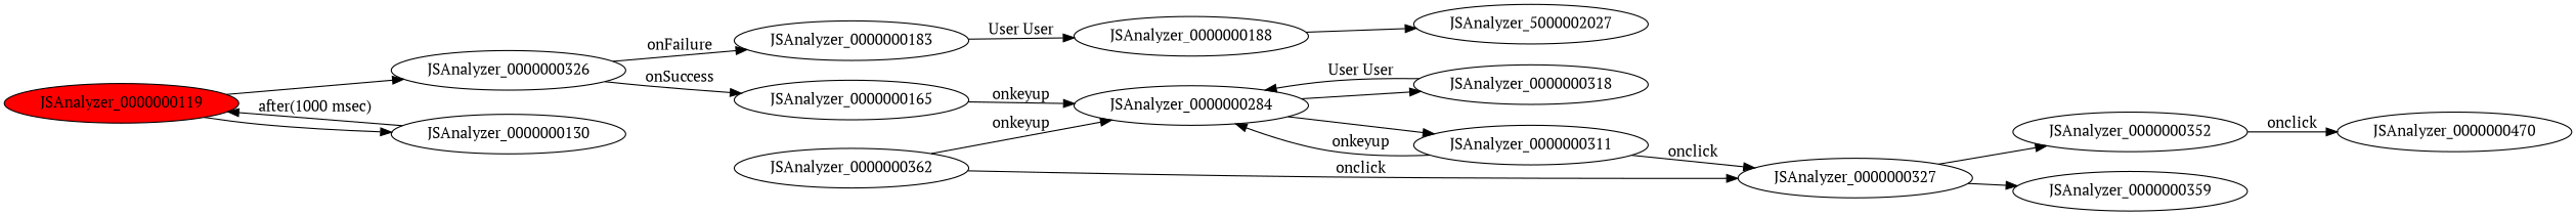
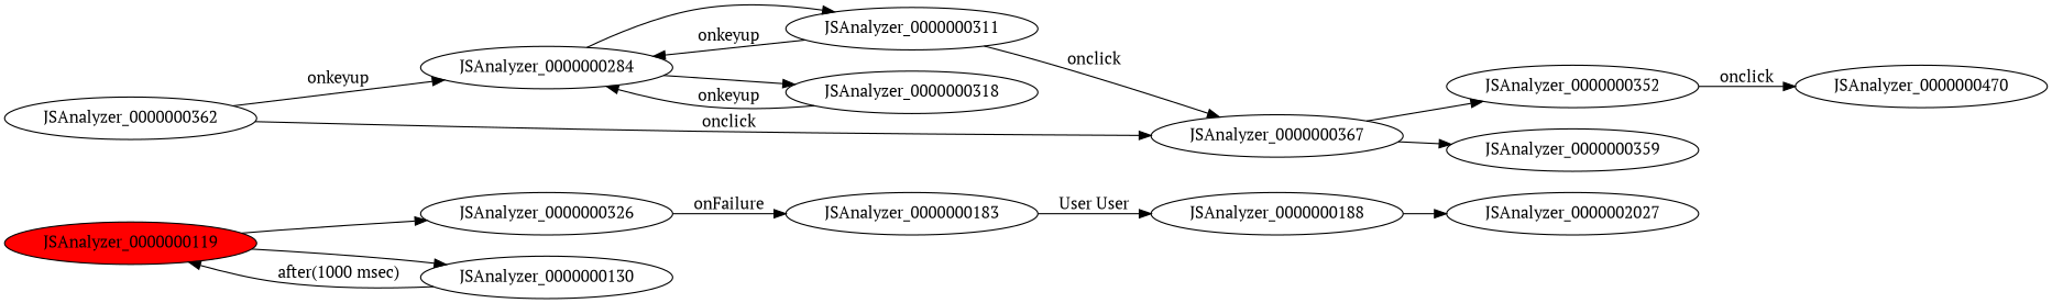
  digraph {
    fontname="PT Serif"
    rankdir=LR
    node [fontname="PT Serif"]
    edge [fontname="PT Serif"]
    JSAnalyzer_0000000119 [fillcolor=red style=filled]
    n2 [label=JSAnalyzer_0000000326]
    JSAnalyzer_0000000130
-   JSAnalyzer_0000000165
    JSAnalyzer_0000000183
    JSAnalyzer_0000000284
    JSAnalyzer_0000000188
    JSAnalyzer_0000000311
    JSAnalyzer_0000000318
-   JSAnalyzer_0000002027 [label=JSAnalyzer_5000002027]
-   JSAnalyzer_0000000327
+   JSAnalyzer_0000002027
+   JSAnalyzer_0000000327 [label=JSAnalyzer_0000000367]
    JSAnalyzer_0000000352
    JSAnalyzer_0000000359
    JSAnalyzer_0000000470
    JSAnalyzer_0000000362
    JSAnalyzer_0000000119 -> n2
    JSAnalyzer_0000000119 -> JSAnalyzer_0000000130
-   n2 -> JSAnalyzer_0000000165 [label=onSuccess]
    n2 -> JSAnalyzer_0000000183 [label=onFailure]
    JSAnalyzer_0000000130 -> JSAnalyzer_0000000119 [label="after(1000 msec)"]
-   JSAnalyzer_0000000165 -> JSAnalyzer_0000000284 [label=onkeyup]
    JSAnalyzer_0000000183 -> JSAnalyzer_0000000188 [label="User User"]
    JSAnalyzer_0000000284 -> JSAnalyzer_0000000311
    JSAnalyzer_0000000284 -> JSAnalyzer_0000000318
    JSAnalyzer_0000000188 -> JSAnalyzer_0000002027
    JSAnalyzer_0000000311 -> JSAnalyzer_0000000284 [label=onkeyup]
    JSAnalyzer_0000000311 -> JSAnalyzer_0000000327 [label=onclick]
-   JSAnalyzer_0000000318 -> JSAnalyzer_0000000284 [label="User User"]
+   JSAnalyzer_0000000318 -> JSAnalyzer_0000000284 [label=onkeyup]
    JSAnalyzer_0000000327 -> JSAnalyzer_0000000352
    JSAnalyzer_0000000327 -> JSAnalyzer_0000000359
    JSAnalyzer_0000000352 -> JSAnalyzer_0000000470 [label=onclick]
    JSAnalyzer_0000000362 -> JSAnalyzer_0000000284 [label=onkeyup]
    JSAnalyzer_0000000362 -> JSAnalyzer_0000000327 [label=onclick]
  }
